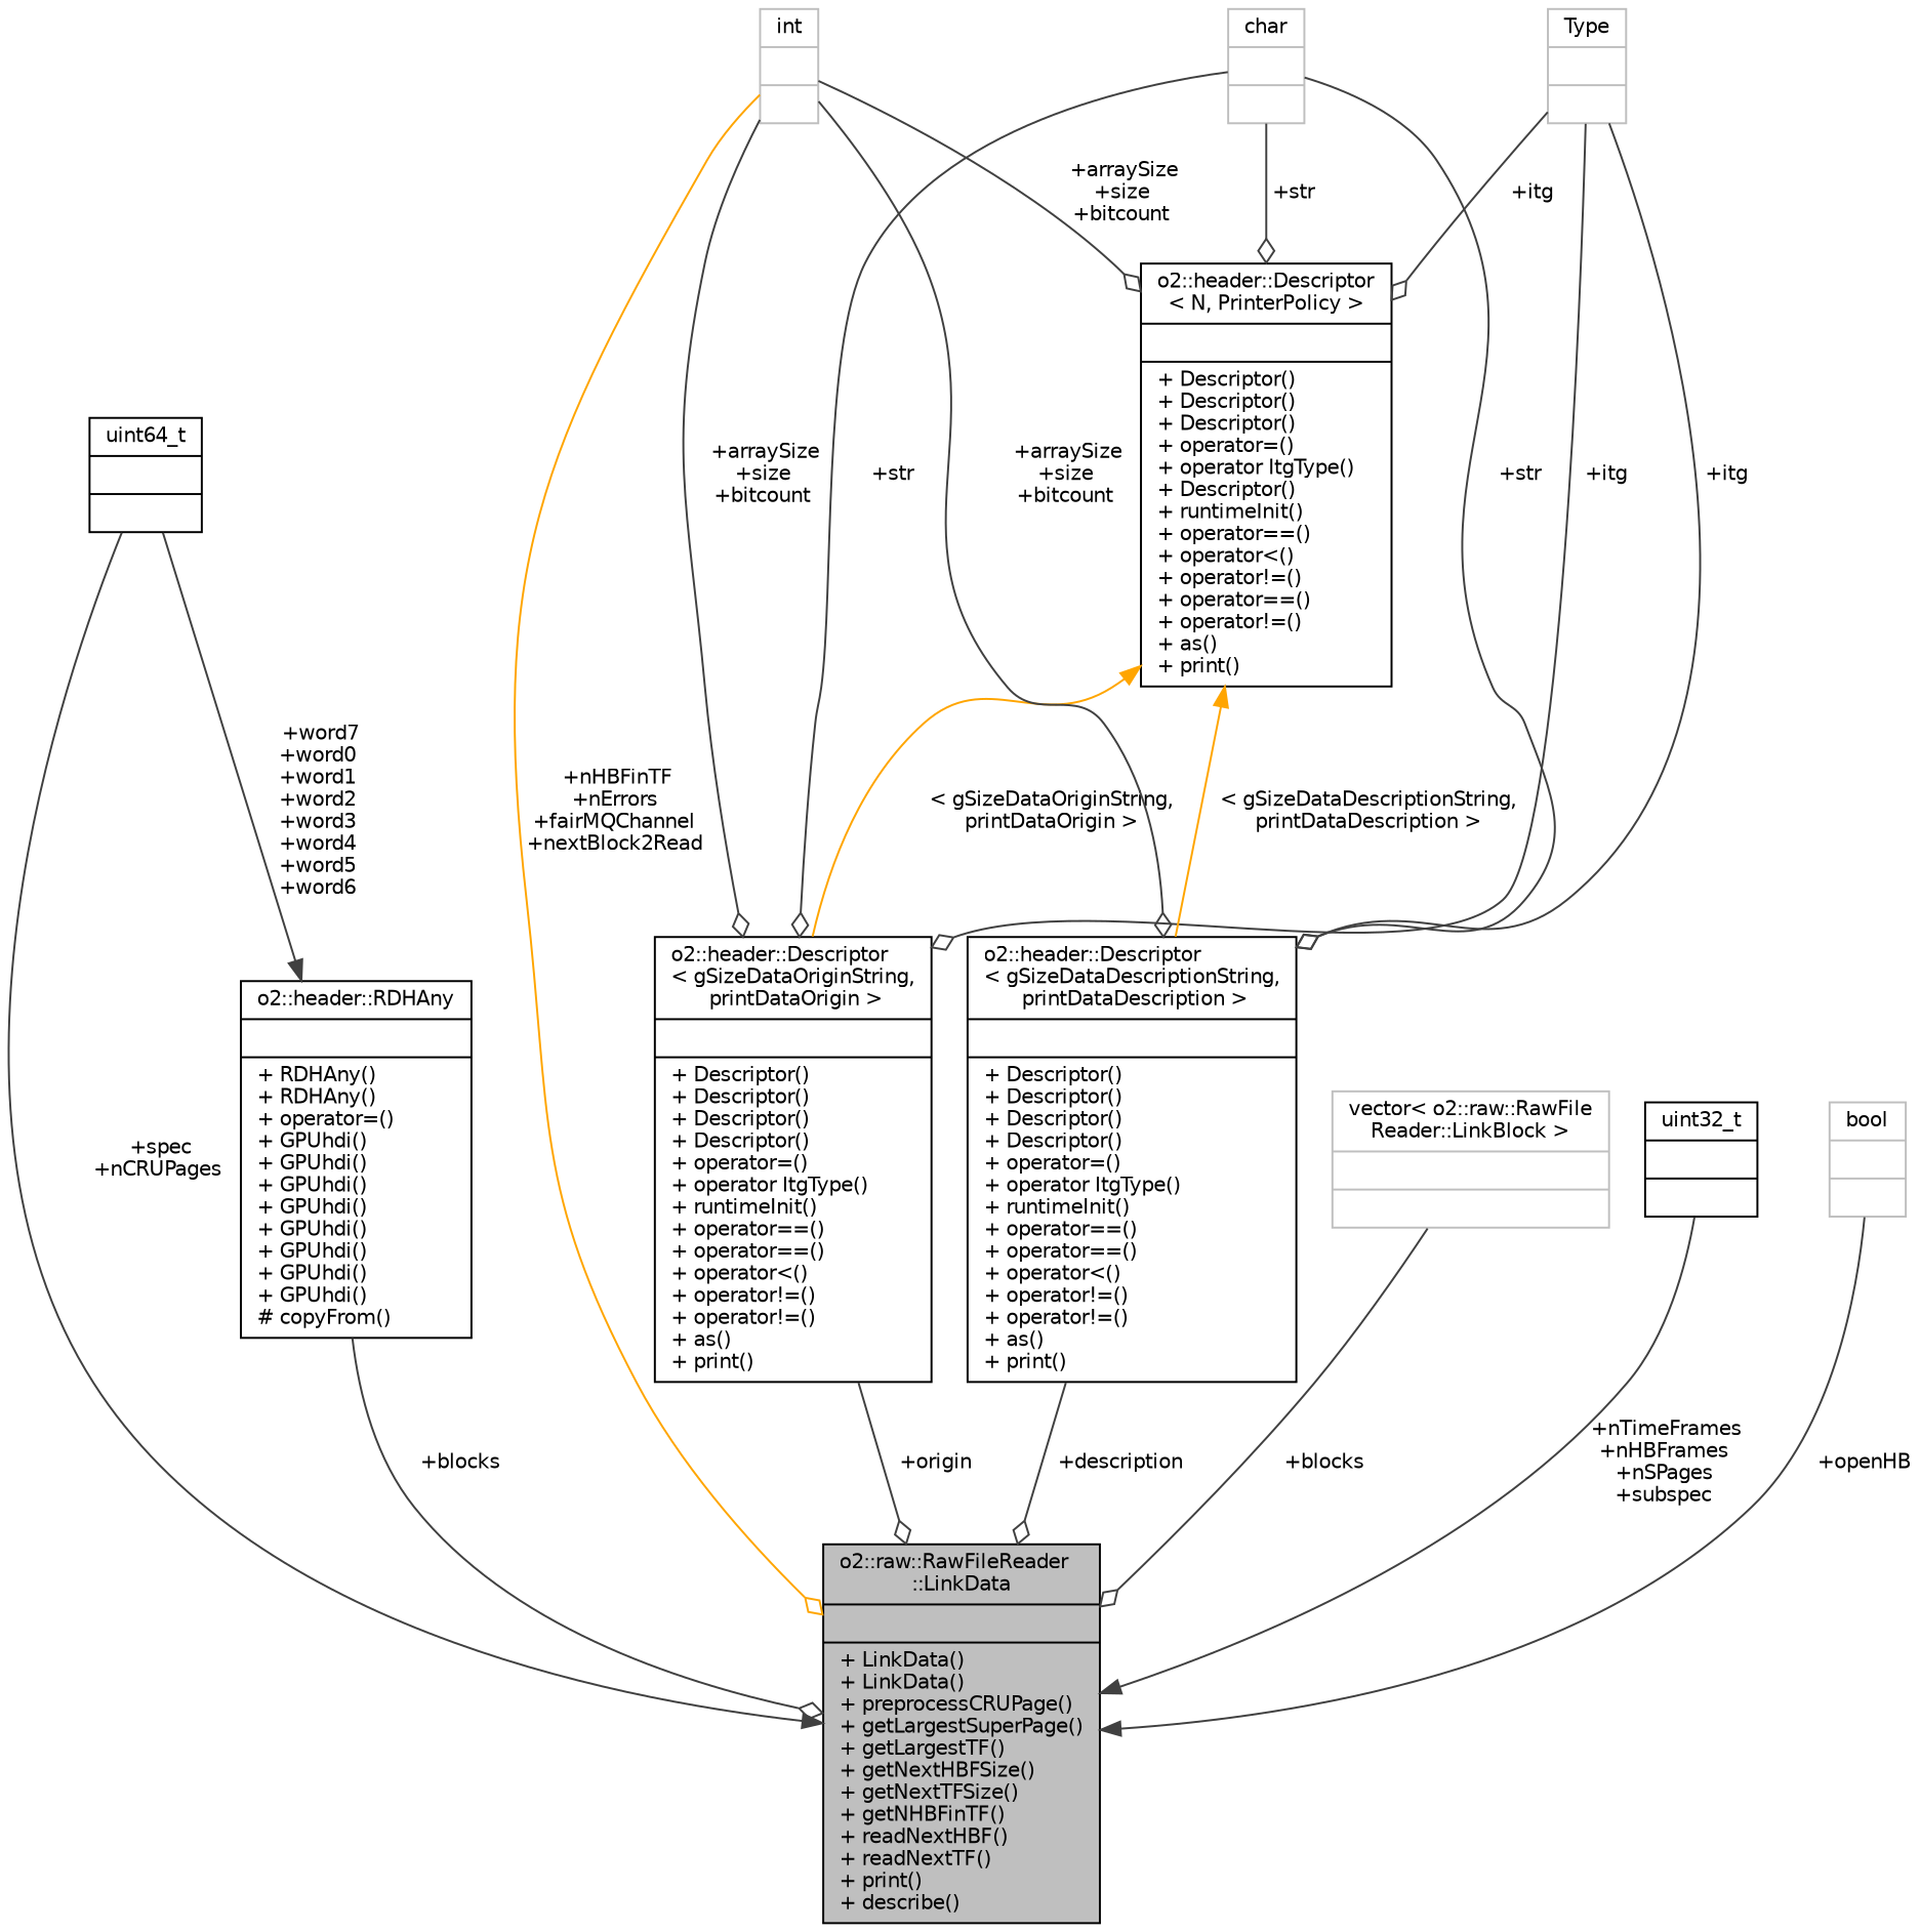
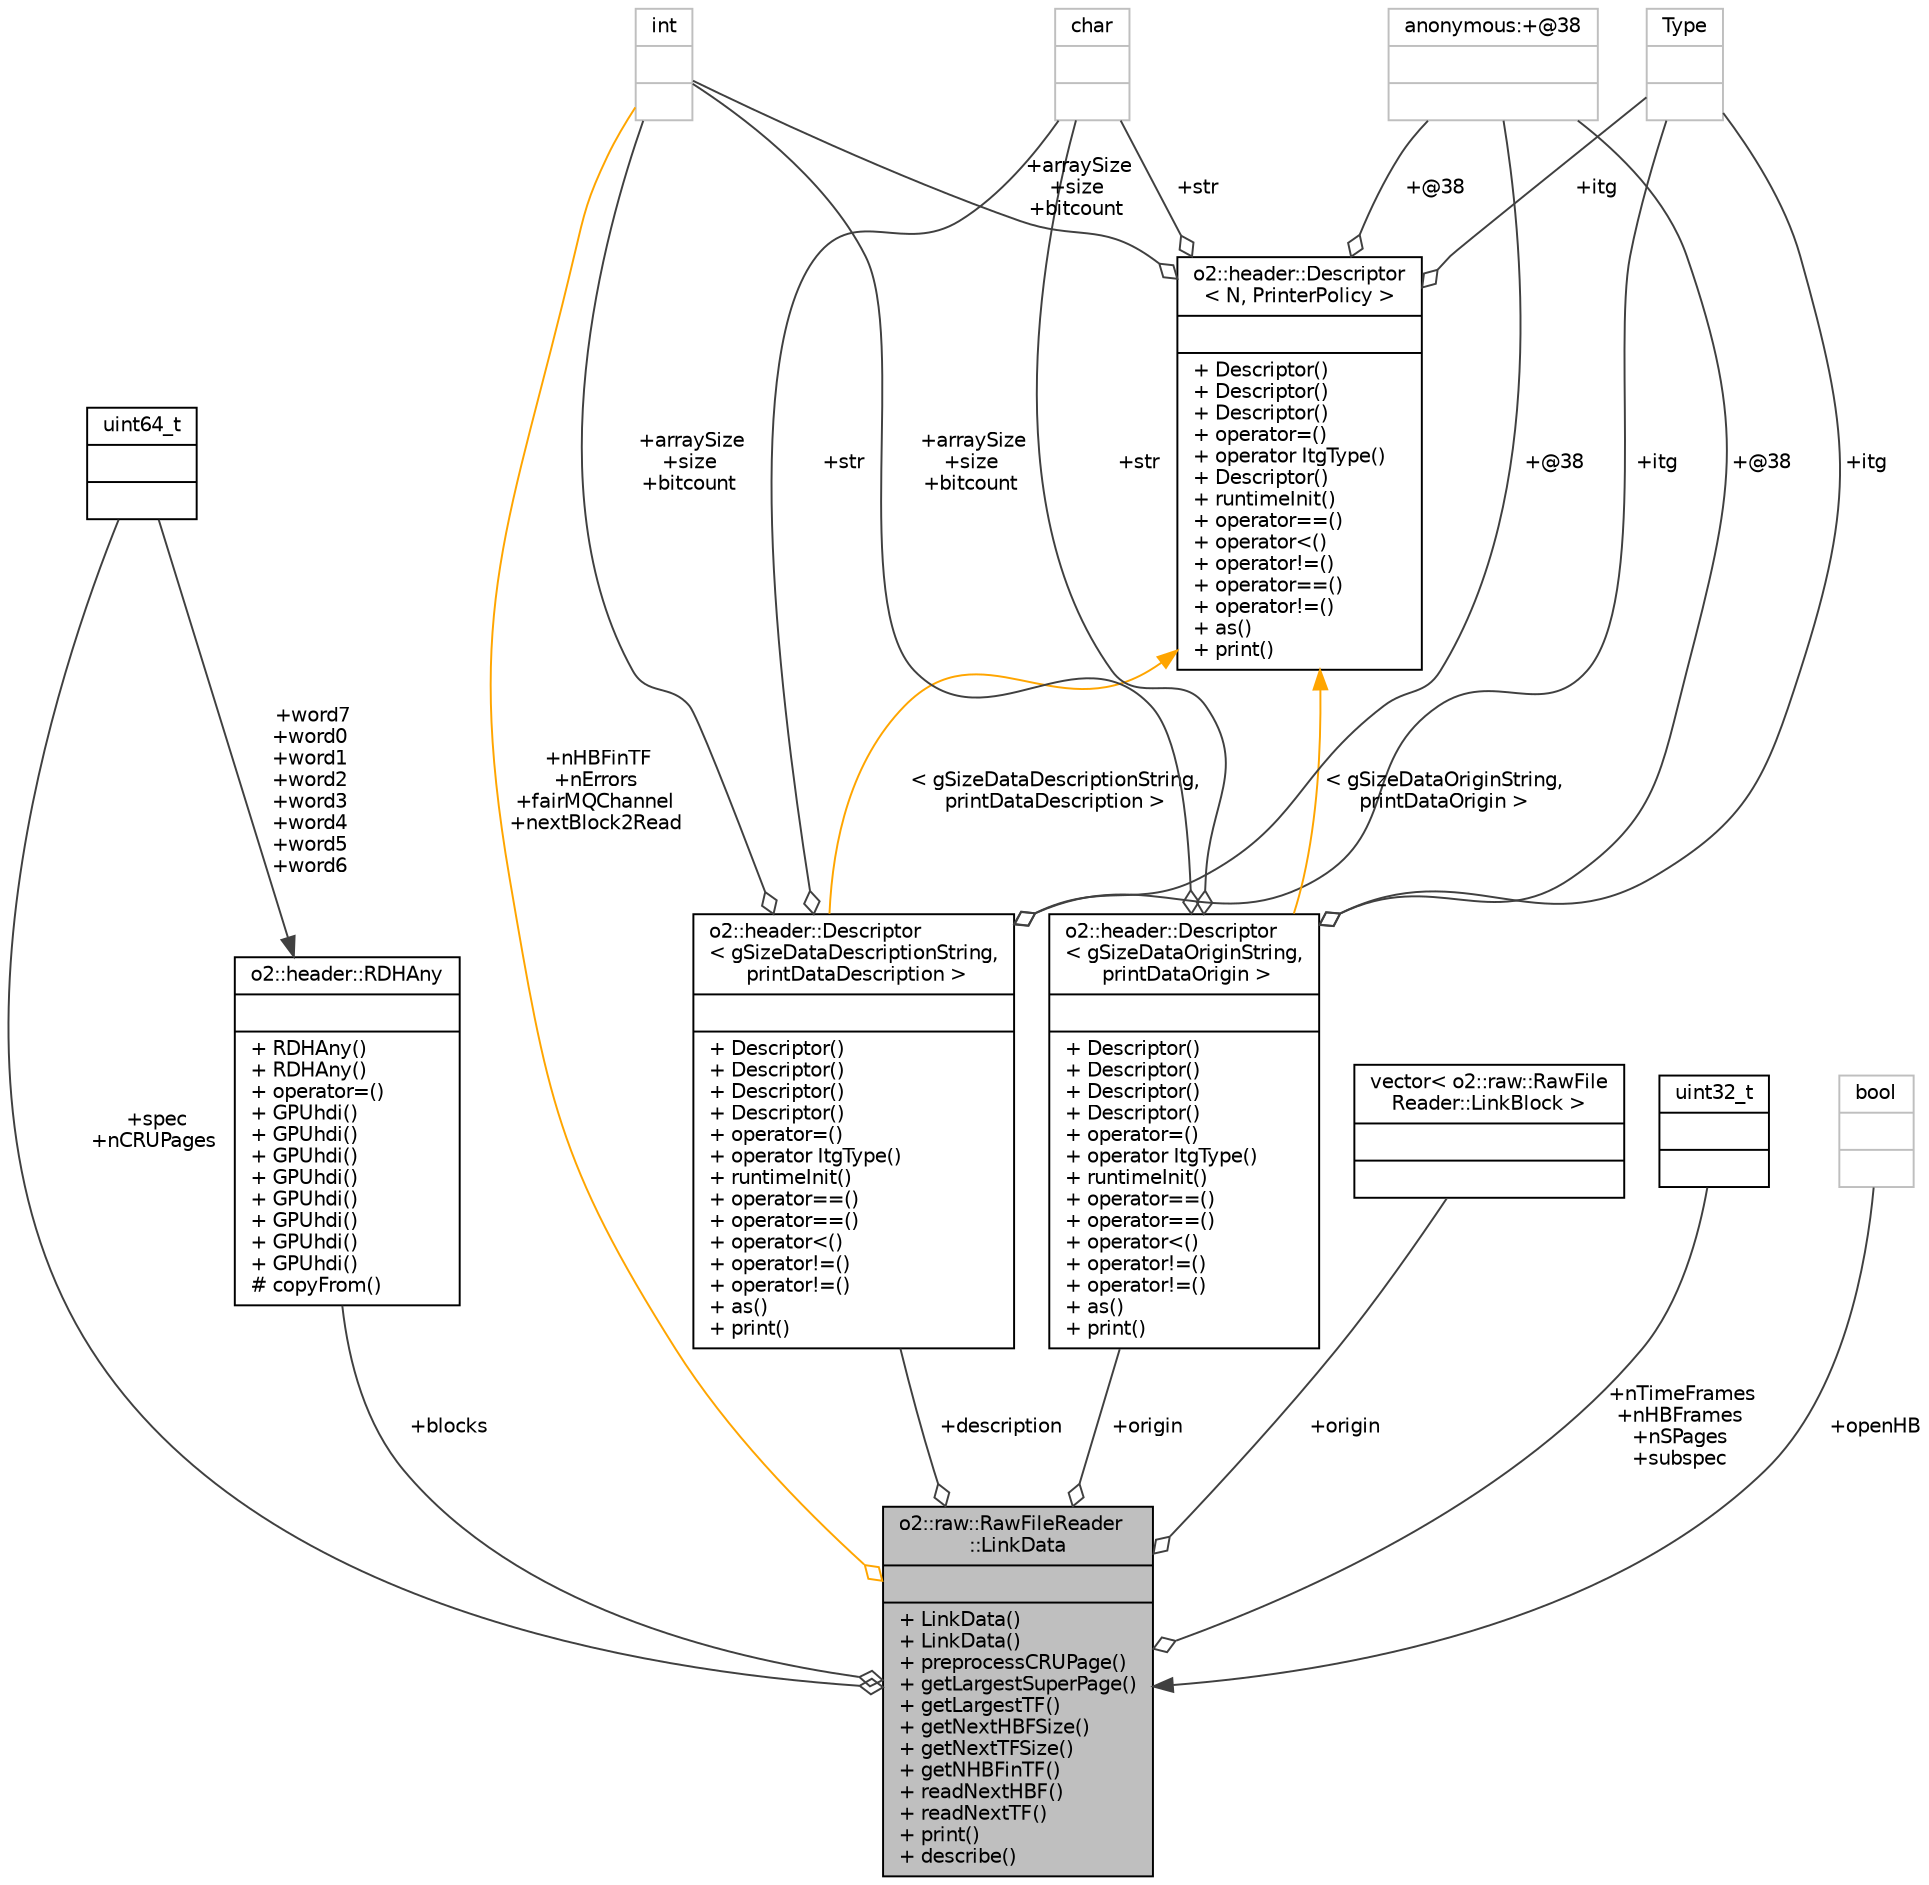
  digraph {
    node [color=black fontname=Helvetica fontsize=10 shape=record]
    edge [arrowhead=odiamond color=grey25 fontname=Helvetica fontsize=10 labelfontname=Helvetica labelfontsize=10 style=solid]
    n1 [fillcolor=grey75 fontcolor=black height=0.2 label="{o2::raw::RawFileReader\l::LinkData\n||+ LinkData()\l+ LinkData()\l+ preprocessCRUPage()\l+ getLargestSuperPage()\l+ getLargestTF()\l+ getNextHBFSize()\l+ getNextTFSize()\l+ getNHBFinTF()\l+ readNextHBF()\l+ readNextTF()\l+ print()\l+ describe()\l}" style=filled width=0.4]
    n2 [height=0.2 label="{uint64_t\n||}" width=0.4]
    n3 [height=0.2 label="{o2::header::RDHAny\n||+ RDHAny()\l+ RDHAny()\l+ operator=()\l+ GPUhdi()\l+ GPUhdi()\l+ GPUhdi()\l+ GPUhdi()\l+ GPUhdi()\l+ GPUhdi()\l+ GPUhdi()\l+ GPUhdi()\l# copyFrom()\l}" width=0.4]
    n4 [height=0.2 label="{o2::header::Descriptor\l\< gSizeDataOriginString,\l printDataOrigin \>\n||+ Descriptor()\l+ Descriptor()\l+ Descriptor()\l+ Descriptor()\l+ operator=()\l+ operator ItgType()\l+ runtimeInit()\l+ operator==()\l+ operator==()\l+ operator\<()\l+ operator!=()\l+ operator!=()\l+ as()\l+ print()\l}" width=0.4]
    n5 [color=grey75 height=0.2 label="{Type\n||}" width=0.4]
    n6 [height=0.2 label="{o2::header::Descriptor\l\< N, PrinterPolicy \>\n||+ Descriptor()\l+ Descriptor()\l+ Descriptor()\l+ operator=()\l+ operator ItgType()\l+ Descriptor()\l+ runtimeInit()\l+ operator==()\l+ operator\<()\l+ operator!=()\l+ operator==()\l+ operator!=()\l+ as()\l+ print()\l}" width=0.4]
    n7 [height=0.2 label="{o2::header::Descriptor\l\< gSizeDataDescriptionString,\l printDataDescription \>\n||+ Descriptor()\l+ Descriptor()\l+ Descriptor()\l+ Descriptor()\l+ operator=()\l+ operator ItgType()\l+ runtimeInit()\l+ operator==()\l+ operator==()\l+ operator\<()\l+ operator!=()\l+ operator!=()\l+ as()\l+ print()\l}" width=0.4]
    n8 [color=grey75 height=0.2 label="{char\n||}" width=0.4]
    n9 [color=grey75 height=0.2 label="{int\n||}" width=0.4]
-   n11 [color=grey75 height=0.2 label="{vector\< o2::raw::RawFile\lReader::LinkBlock \>\n||}" width=0.4]
+   n10 [color=grey75 height=0.2 label="{anonymous:+@38\n||}" width=0.4]
+   n11 [height=0.2 label="{vector\< o2::raw::RawFile\lReader::LinkBlock \>\n||}" width=0.4]
    n12 [height=0.2 label="{uint32_t\n||}" width=0.4]
    n13 [color=grey75 height=0.2 label="{bool\n||}" width=0.4]
-   n2 -> n1 [arrowhead=normal label=" +spec\n+nCRUPages"]
+   n2 -> n1 [label=" +spec\n+nCRUPages"]
    n2 -> n3 [arrowhead=normal label=" +word7\n+word0\n+word1\n+word2\n+word3\n+word4\n+word5\n+word6"]
    n3 -> n1 [label=" +blocks"]
    n4 -> n1 [label=" +origin"]
    n5 -> n4 [label=" +itg"]
    n5 -> n6 [label=" +itg"]
    n5 -> n7 [label=" +itg"]
    n6 -> n4 [color=orange dir=back label=" \< gSizeDataOriginString,\l printDataOrigin \>" arrowhead=""]
    n6 -> n7 [color=orange dir=back label=" \< gSizeDataDescriptionString,\l printDataDescription \>" arrowhead=""]
    n7 -> n1 [label=" +description"]
    n8 -> n4 [label=" +str"]
    n8 -> n6 [label=" +str"]
    n8 -> n7 [label=" +str"]
    n9 -> n1 [color=orange label=" +nHBFinTF\n+nErrors\n+fairMQChannel\n+nextBlock2Read"]
    n9 -> n4 [label=" +arraySize\n+size\n+bitcount"]
    n9 -> n6 [label=" +arraySize\n+size\n+bitcount"]
    n9 -> n7 [label=" +arraySize\n+size\n+bitcount"]
-   n11 -> n1 [label=" +blocks"]
-   n12 -> n1 [arrowhead=normal label=" +nTimeFrames\n+nHBFrames\n+nSPages\n+subspec"]
+   n10 -> n4 [label=" +@38"]
+   n10 -> n6 [label=" +@38"]
+   n10 -> n7 [label=" +@38"]
+   n11 -> n1 [label=" +origin"]
+   n12 -> n1 [label=" +nTimeFrames\n+nHBFrames\n+nSPages\n+subspec"]
    n13 -> n1 [arrowhead=normal label=" +openHB"]
  }
